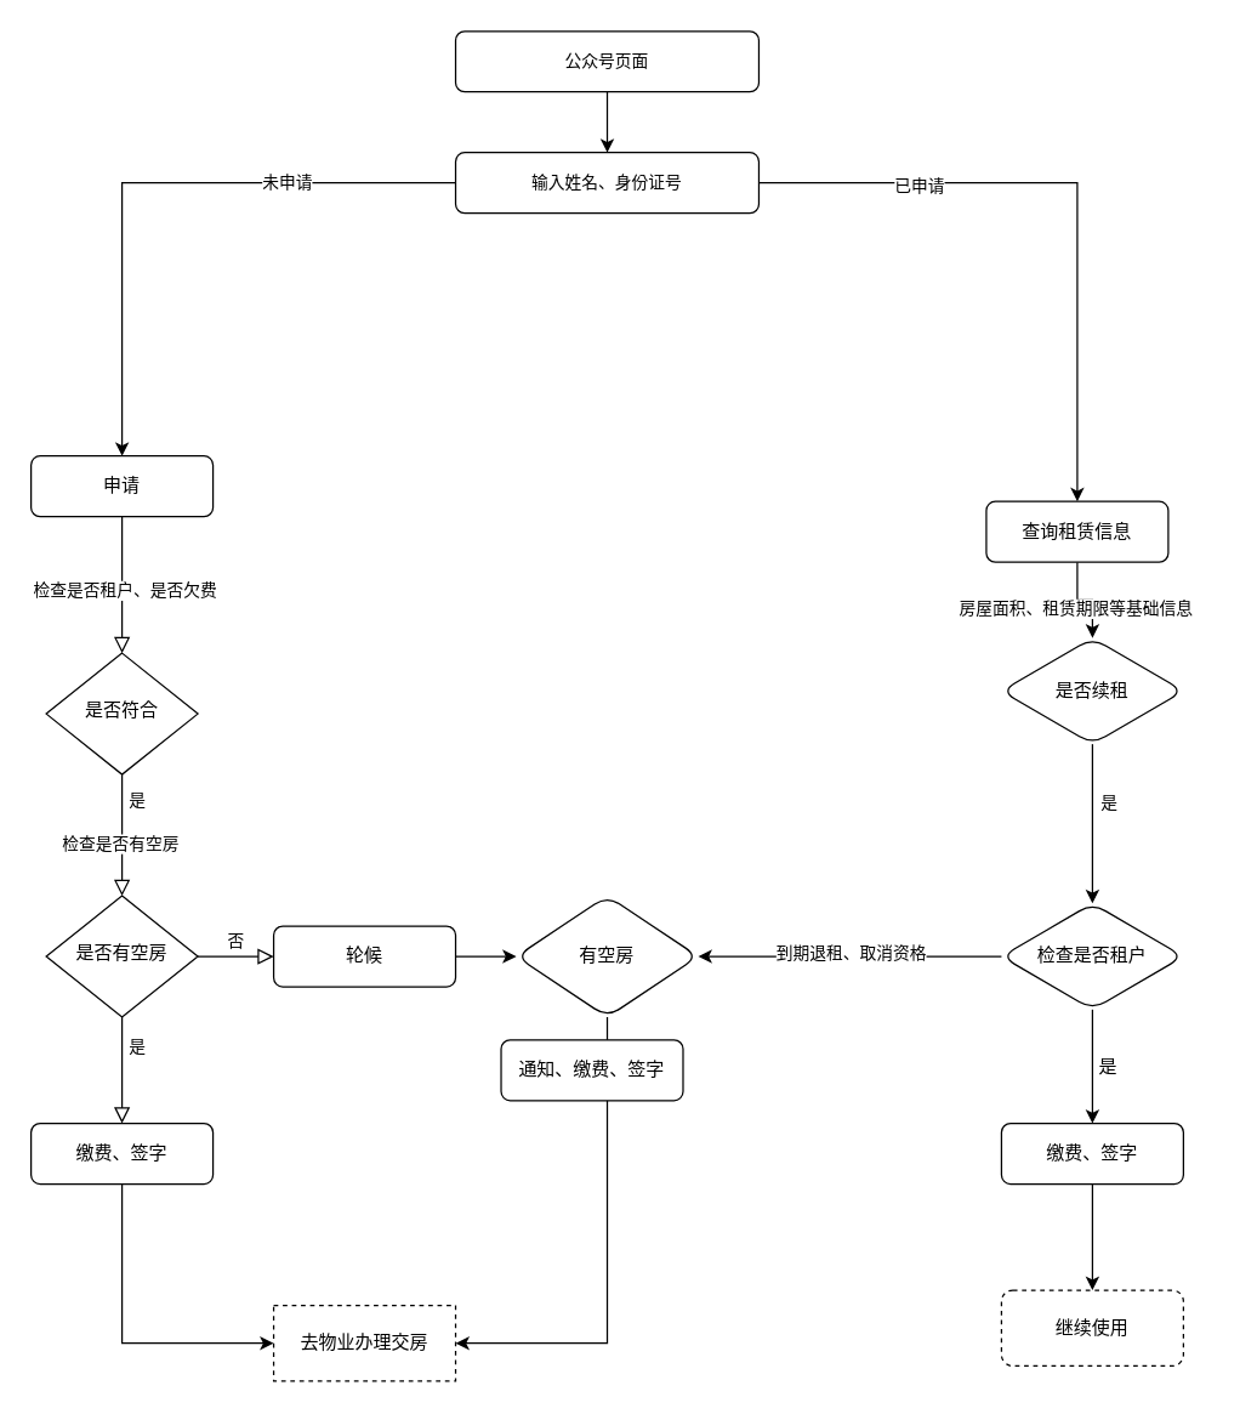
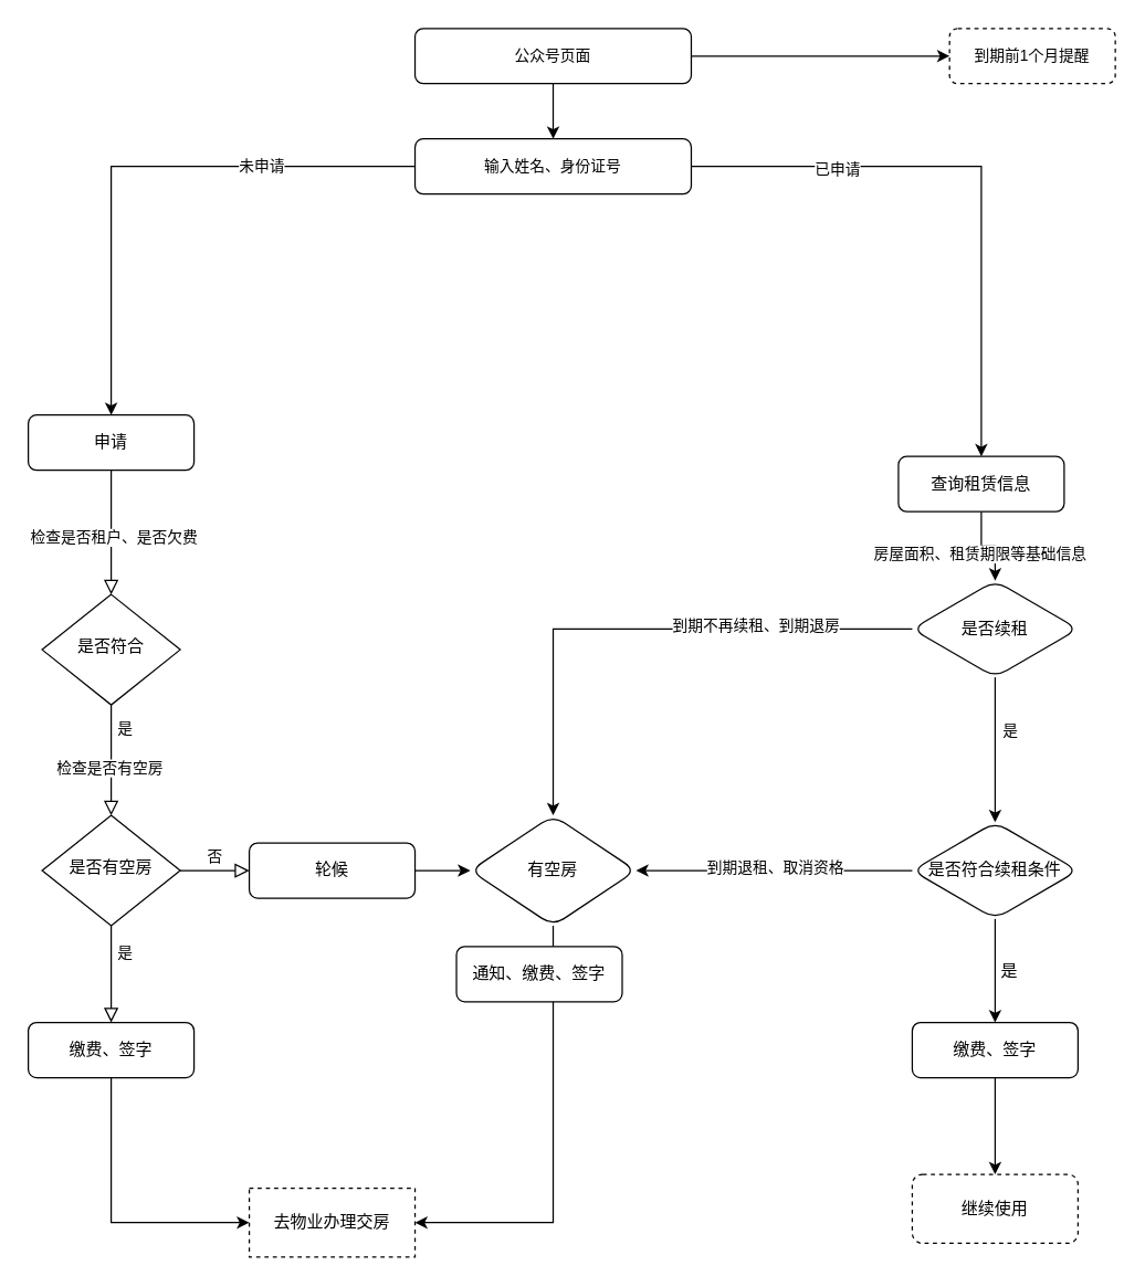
  <mxCell id="0" />
  <mxCell id="1" parent="0" />
  <mxCell id="2" value="" style="rounded=0;html=1;jettySize=auto;orthogonalLoop=1;fontSize=11;endArrow=block;endFill=0;endSize=8;strokeWidth=1;shadow=0;labelBackgroundColor=none;edgeStyle=orthogonalEdgeStyle;" parent="1" source="4" target="7" edge="1"><mxGeometry relative="1" as="geometry" /></mxCell>
  <mxCell id="3" value="检查是否租户、是否欠费" style="edgeLabel;html=1;align=center;verticalAlign=middle;resizable=0;points=[];" vertex="1" connectable="0" parent="2"><mxGeometry x="0.059" y="1" relative="1" as="geometry"><mxPoint as="offset" /></mxGeometry></mxCell>
  <mxCell id="4" value="申请" style="rounded=1;whiteSpace=wrap;html=1;fontSize=12;glass=0;strokeWidth=1;shadow=0;" parent="1" vertex="1"><mxGeometry x="20" y="300" width="120" height="40" as="geometry" /></mxCell>
  <mxCell id="5" value="是" style="rounded=0;html=1;jettySize=auto;orthogonalLoop=1;fontSize=11;endArrow=block;endFill=0;endSize=8;strokeWidth=1;shadow=0;labelBackgroundColor=none;edgeStyle=orthogonalEdgeStyle;" parent="1" source="7" target="10" edge="1"><mxGeometry x="-0.571" y="10" relative="1" as="geometry"><mxPoint as="offset" /></mxGeometry></mxCell>
  <mxCell id="6" value="检查是否有空房" style="edgeLabel;html=1;align=center;verticalAlign=middle;resizable=0;points=[];" vertex="1" connectable="0" parent="5"><mxGeometry x="0.114" y="-2" relative="1" as="geometry"><mxPoint as="offset" /></mxGeometry></mxCell>
  <mxCell id="7" value="是否符合" style="rhombus;whiteSpace=wrap;html=1;shadow=0;fontFamily=Helvetica;fontSize=12;align=center;strokeWidth=1;spacing=6;spacingTop=-4;" parent="1" vertex="1"><mxGeometry x="30" y="430" width="100" height="80" as="geometry" /></mxCell>
  <mxCell id="8" value="是" style="rounded=0;html=1;jettySize=auto;orthogonalLoop=1;fontSize=11;endArrow=block;endFill=0;endSize=8;strokeWidth=1;shadow=0;labelBackgroundColor=none;edgeStyle=orthogonalEdgeStyle;" parent="1" source="10" target="12" edge="1"><mxGeometry x="-0.429" y="10" relative="1" as="geometry"><mxPoint as="offset" /></mxGeometry></mxCell>
  <mxCell id="9" value="否" style="edgeStyle=orthogonalEdgeStyle;rounded=0;html=1;jettySize=auto;orthogonalLoop=1;fontSize=11;endArrow=block;endFill=0;endSize=8;strokeWidth=1;shadow=0;labelBackgroundColor=none;" parent="1" source="10" target="14" edge="1"><mxGeometry y="10" relative="1" as="geometry"><mxPoint as="offset" /></mxGeometry></mxCell>
  <mxCell id="10" value="是否有空房" style="rhombus;whiteSpace=wrap;html=1;shadow=0;fontFamily=Helvetica;fontSize=12;align=center;strokeWidth=1;spacing=6;spacingTop=-4;" parent="1" vertex="1"><mxGeometry x="30" y="590" width="100" height="80" as="geometry" /></mxCell>
  <mxCell id="11" style="edgeStyle=orthogonalEdgeStyle;rounded=0;orthogonalLoop=1;jettySize=auto;html=1;entryX=0;entryY=0.5;entryDx=0;entryDy=0;" edge="1" parent="1" source="12" target="19"><mxGeometry relative="1" as="geometry"><Array as="points"><mxPoint x="80" y="885" /></Array></mxGeometry></mxCell>
  <mxCell id="12" value="缴费、签字" style="rounded=1;whiteSpace=wrap;html=1;fontSize=12;glass=0;strokeWidth=1;shadow=0;" parent="1" vertex="1"><mxGeometry x="20" y="740" width="120" height="40" as="geometry" /></mxCell>
  <mxCell id="13" value="" style="edgeStyle=orthogonalEdgeStyle;rounded=0;orthogonalLoop=1;jettySize=auto;html=1;" edge="1" parent="1" source="14" target="16"><mxGeometry relative="1" as="geometry" /></mxCell>
  <mxCell id="14" value="轮候" style="rounded=1;whiteSpace=wrap;html=1;fontSize=12;glass=0;strokeWidth=1;shadow=0;" parent="1" vertex="1"><mxGeometry x="180" y="610" width="120" height="40" as="geometry" /></mxCell>
  <mxCell id="15" value="" style="edgeStyle=orthogonalEdgeStyle;rounded=0;orthogonalLoop=1;jettySize=auto;html=1;" edge="1" parent="1" source="16" target="18"><mxGeometry relative="1" as="geometry" /></mxCell>
  <mxCell id="16" value="有空房" style="rhombus;whiteSpace=wrap;html=1;rounded=1;glass=0;strokeWidth=1;shadow=0;" vertex="1" parent="1"><mxGeometry x="340" y="590" width="120" height="80" as="geometry" /></mxCell>
  <mxCell id="17" style="edgeStyle=orthogonalEdgeStyle;rounded=0;orthogonalLoop=1;jettySize=auto;html=1;entryX=1;entryY=0.5;entryDx=0;entryDy=0;" edge="1" parent="1" source="18" target="19"><mxGeometry relative="1" as="geometry"><Array as="points"><mxPoint x="400" y="885" /></Array></mxGeometry></mxCell>
  <mxCell id="18" value="通知、缴费、签字" style="rounded=1;whiteSpace=wrap;html=1;glass=0;strokeWidth=1;shadow=0;" vertex="1" parent="1"><mxGeometry x="330" y="685" width="120" height="40" as="geometry" /></mxCell>
  <mxCell id="19" value="去物业办理交房" style="rounded=0;whiteSpace=wrap;html=1;dashed=1;" vertex="1" parent="1"><mxGeometry x="180" y="860" width="120" height="50" as="geometry" /></mxCell>
  <mxCell id="20" style="edgeStyle=orthogonalEdgeStyle;rounded=0;orthogonalLoop=1;jettySize=auto;html=1;entryX=0.5;entryY=0;entryDx=0;entryDy=0;" edge="1" parent="1" source="24" target="4"><mxGeometry relative="1" as="geometry" /></mxCell>
  <mxCell id="21" value="未申请" style="edgeLabel;html=1;align=center;verticalAlign=middle;resizable=0;points=[];" vertex="1" connectable="0" parent="20"><mxGeometry x="-0.44" y="-1" relative="1" as="geometry"><mxPoint as="offset" /></mxGeometry></mxCell>
  <mxCell id="22" style="edgeStyle=orthogonalEdgeStyle;rounded=0;orthogonalLoop=1;jettySize=auto;html=1;entryX=0.5;entryY=0;entryDx=0;entryDy=0;" edge="1" parent="1" source="24" target="27"><mxGeometry relative="1" as="geometry" /></mxCell>
  <mxCell id="23" value="已申请" style="edgeLabel;html=1;align=center;verticalAlign=middle;resizable=0;points=[];" vertex="1" connectable="0" parent="22"><mxGeometry x="-0.5" y="-1" relative="1" as="geometry"><mxPoint as="offset" /></mxGeometry></mxCell>
  <mxCell id="24" value="&lt;span style=&quot;font-size: 11px; text-wrap: nowrap; background-color: rgb(255, 255, 255);&quot;&gt;输入姓名、身份证号&lt;/span&gt;" style="rounded=1;whiteSpace=wrap;html=1;" vertex="1" parent="1"><mxGeometry x="300" y="100" width="200" height="40" as="geometry" /></mxCell>
  <mxCell id="25" value="" style="edgeStyle=orthogonalEdgeStyle;rounded=0;orthogonalLoop=1;jettySize=auto;html=1;entryX=0.5;entryY=0;entryDx=0;entryDy=0;" edge="1" parent="1" source="27" target="35"><mxGeometry relative="1" as="geometry"><mxPoint x="720" y="380" as="targetPoint" /></mxGeometry></mxCell>
  <mxCell id="26" value="房屋面积、租赁期限等基础信息" style="edgeLabel;html=1;align=center;verticalAlign=middle;resizable=0;points=[];" vertex="1" connectable="0" parent="25"><mxGeometry x="-0.175" y="2" relative="1" as="geometry"><mxPoint x="-2" y="7" as="offset" /></mxGeometry></mxCell>
  <mxCell id="27" value="查询租赁信息" style="rounded=1;whiteSpace=wrap;html=1;fontSize=12;glass=0;strokeWidth=1;shadow=0;" vertex="1" parent="1"><mxGeometry x="650" y="330" width="120" height="40" as="geometry" /></mxCell>
  <mxCell id="28" style="edgeStyle=orthogonalEdgeStyle;rounded=0;orthogonalLoop=1;jettySize=auto;html=1;entryX=0.5;entryY=0;entryDx=0;entryDy=0;" edge="1" parent="1" source="30" target="24"><mxGeometry relative="1" as="geometry" /></mxCell>
+ <mxCell id="29" value="" style="edgeStyle=orthogonalEdgeStyle;rounded=0;orthogonalLoop=1;jettySize=auto;html=1;" edge="1" parent="1" source="30" target="44"><mxGeometry relative="1" as="geometry" /></mxCell>
  <mxCell id="30" value="&lt;span style=&quot;font-size: 11px; text-wrap: nowrap; background-color: rgb(255, 255, 255);&quot;&gt;公众号页面&lt;/span&gt;" style="rounded=1;whiteSpace=wrap;html=1;" vertex="1" parent="1"><mxGeometry x="300" y="20" width="200" height="40" as="geometry" /></mxCell>
  <mxCell id="31" value="" style="edgeStyle=orthogonalEdgeStyle;rounded=0;orthogonalLoop=1;jettySize=auto;html=1;" edge="1" parent="1" source="35" target="39"><mxGeometry relative="1" as="geometry" /></mxCell>
  <mxCell id="32" value="是" style="edgeLabel;html=1;align=center;verticalAlign=middle;resizable=0;points=[];" vertex="1" connectable="0" parent="31"><mxGeometry x="-0.276" y="3" relative="1" as="geometry"><mxPoint x="7" as="offset" /></mxGeometry></mxCell>
+ <mxCell id="33" style="edgeStyle=orthogonalEdgeStyle;rounded=0;orthogonalLoop=1;jettySize=auto;html=1;entryX=0.5;entryY=0;entryDx=0;entryDy=0;" edge="1" parent="1" source="35" target="16"><mxGeometry relative="1" as="geometry" /></mxCell>
+ <mxCell id="34" value="到期不再续租、到期退房" style="edgeLabel;html=1;align=center;verticalAlign=middle;resizable=0;points=[];" vertex="1" connectable="0" parent="33"><mxGeometry x="-0.423" y="-3" relative="1" as="geometry"><mxPoint as="offset" /></mxGeometry></mxCell>
  <mxCell id="35" value="是否续租" style="rhombus;whiteSpace=wrap;html=1;rounded=1;glass=0;strokeWidth=1;shadow=0;" vertex="1" parent="1"><mxGeometry x="660" y="420" width="120" height="70" as="geometry" /></mxCell>
  <mxCell id="36" style="edgeStyle=orthogonalEdgeStyle;rounded=0;orthogonalLoop=1;jettySize=auto;html=1;entryX=1;entryY=0.5;entryDx=0;entryDy=0;" edge="1" parent="1" source="39" target="16"><mxGeometry relative="1" as="geometry" /></mxCell>
  <mxCell id="37" value="到期退租、取消资格" style="edgeLabel;html=1;align=center;verticalAlign=middle;resizable=0;points=[];" vertex="1" connectable="0" parent="36"><mxGeometry y="-3" relative="1" as="geometry"><mxPoint as="offset" /></mxGeometry></mxCell>
  <mxCell id="38" value="" style="edgeStyle=orthogonalEdgeStyle;rounded=0;orthogonalLoop=1;jettySize=auto;html=1;" edge="1" parent="1" source="39" target="41"><mxGeometry relative="1" as="geometry" /></mxCell>
- <mxCell id="39" value="检查是否租户" style="rhombus;whiteSpace=wrap;html=1;rounded=1;glass=0;strokeWidth=1;shadow=0;" vertex="1" parent="1"><mxGeometry x="660" y="595" width="120" height="70" as="geometry" /></mxCell>
+ <mxCell id="39" value="是否符合续租条件" style="rhombus;whiteSpace=wrap;html=1;rounded=1;glass=0;strokeWidth=1;shadow=0;" vertex="1" parent="1"><mxGeometry x="660" y="595" width="120" height="70" as="geometry" /></mxCell>
  <mxCell id="40" value="" style="edgeStyle=orthogonalEdgeStyle;rounded=0;orthogonalLoop=1;jettySize=auto;html=1;" edge="1" parent="1" source="41" target="43"><mxGeometry relative="1" as="geometry" /></mxCell>
  <mxCell id="41" value="缴费、签字" style="whiteSpace=wrap;html=1;rounded=1;glass=0;strokeWidth=1;shadow=0;" vertex="1" parent="1"><mxGeometry x="660" y="740" width="120" height="40" as="geometry" /></mxCell>
  <mxCell id="42" value="是" style="text;html=1;align=center;verticalAlign=middle;resizable=0;points=[];autosize=1;strokeColor=none;fillColor=none;" vertex="1" parent="1"><mxGeometry x="710" y="688" width="40" height="30" as="geometry" /></mxCell>
  <mxCell id="43" value="继续使用" style="whiteSpace=wrap;html=1;rounded=1;glass=0;strokeWidth=1;shadow=0;dashed=1;" vertex="1" parent="1"><mxGeometry x="660" y="850" width="120" height="50" as="geometry" /></mxCell>
+ <mxCell id="44" value="&lt;span style=&quot;font-size: 11px; text-wrap: nowrap; background-color: rgb(255, 255, 255);&quot;&gt;到期前1个月提醒&lt;/span&gt;" style="whiteSpace=wrap;html=1;rounded=1;dashed=1;" vertex="1" parent="1"><mxGeometry x="687" y="20" width="120" height="40" as="geometry" /></mxCell>
